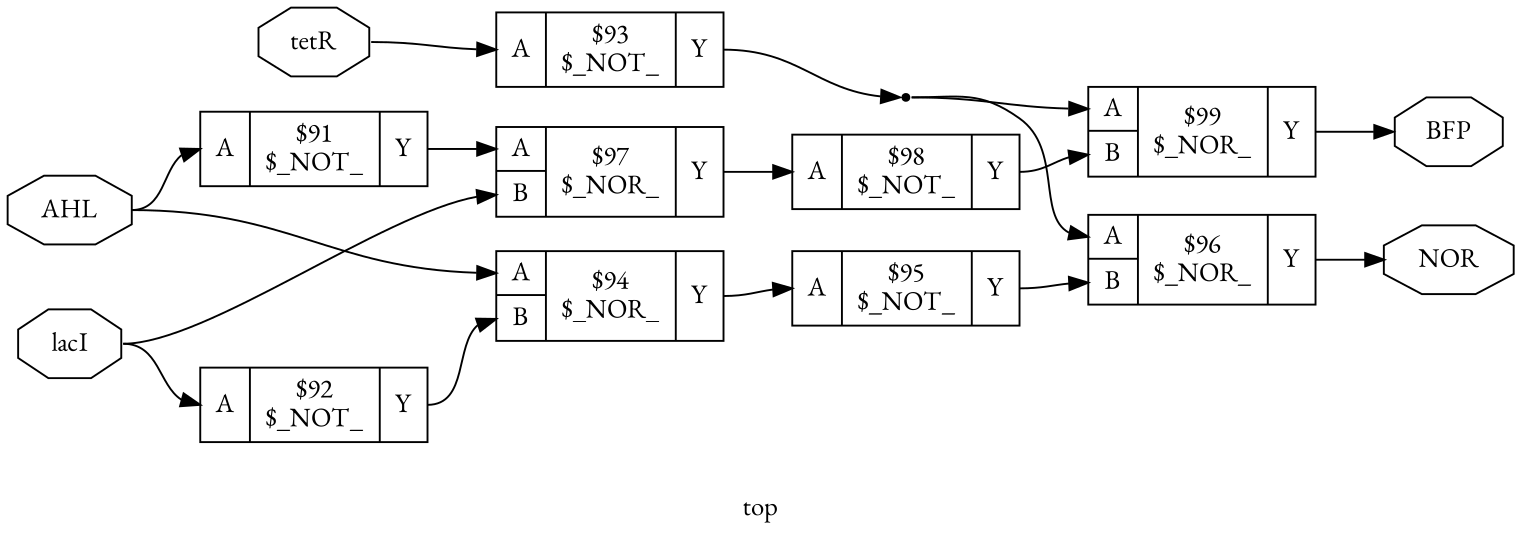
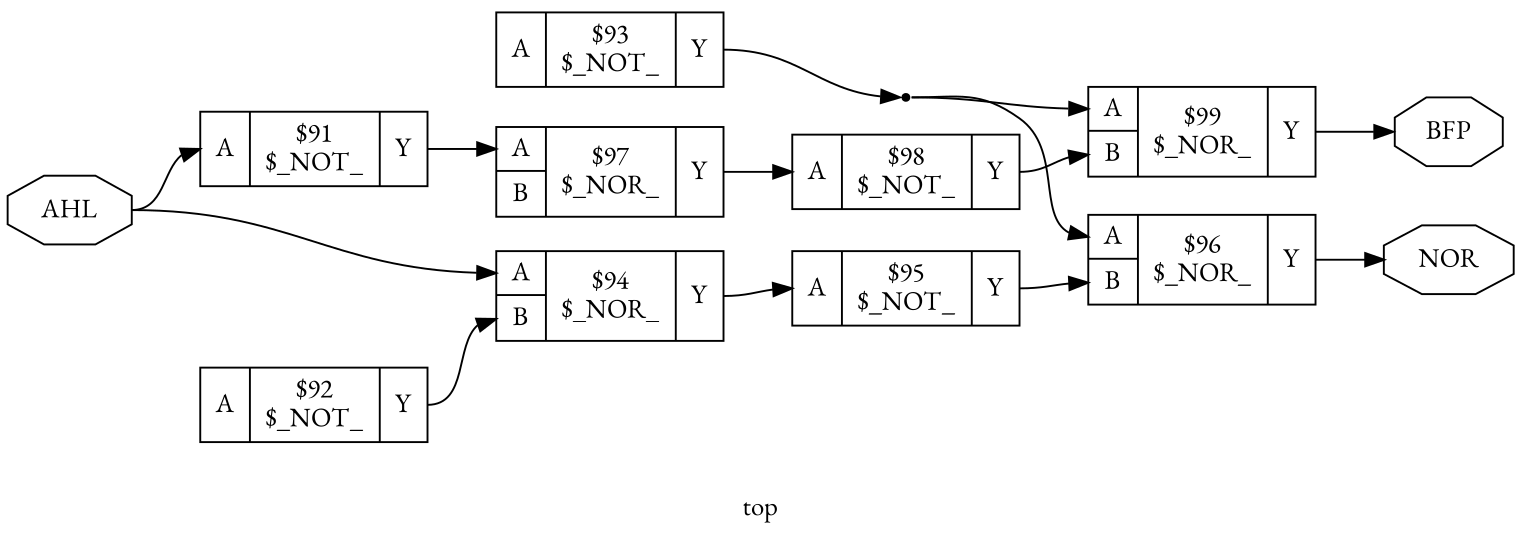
  digraph {
    fontname="EB Garamond"
    label=top
    rankdir=LR
    remincross=true
    node [fontname="EB Garamond" shape=record]
    edge [color=black fontcolor=black fontname="EB Garamond" headport="p13:w" tailport="p14:e"]
    n8 [color=black fontcolor=black label=AHL shape=octagon]
    c15 [label="{{<p13> A}|$91\n$_NOT_|{<p14> Y}}"]
    c19 [label="{{<p13> A|<p18> B}|$94\n$_NOR_|{<p14> Y}}"]
    c22 [label="{{<p13> A|<p18> B}|$97\n$_NOR_|{<p14> Y}}"]
    c20 [label="{{<p13> A}|$95\n$_NOT_|{<p14> Y}}"]
    n9 [color=black fontcolor=black label=BFP shape=octagon]
    n10 [color=black fontcolor=black label=NOR shape=octagon]
-   n11 [color=black fontcolor=black label=lacI shape=octagon]
    c16 [label="{{<p13> A}|$92\n$_NOT_|{<p14> Y}}"]
    c23 [label="{{<p13> A}|$98\n$_NOT_|{<p14> Y}}"]
-   n12 [color=black fontcolor=black label=tetR shape=octagon]
    c17 [label="{{<p13> A}|$93\n$_NOT_|{<p14> Y}}"]
    n6 [shape=point]
    c21 [label="{{<p13> A|<p18> B}|$96\n$_NOR_|{<p14> Y}}"]
    c24 [label="{{<p13> A|<p18> B}|$99\n$_NOR_|{<p14> Y}}"]
    n8 -> c15 [tailport=e]
    n8 -> c19 [tailport=e]
    c15 -> c22
    c19 -> c20
    c22 -> c23
    c20 -> c21 [headport="p18:w"]
-   n11 -> c22 [headport="p18:w" tailport=e]
-   n11 -> c16 [tailport=e]
    c16 -> c19 [headport="p18:w"]
    c23 -> c24 [headport="p18:w"]
-   n12 -> c17 [tailport=e]
    c17 -> n6 [headport=w]
    n6 -> c21 [tailport=e]
    n6 -> c24 [tailport=e]
    c21 -> n10 [headport=w]
    c24 -> n9 [headport=w]
  }
